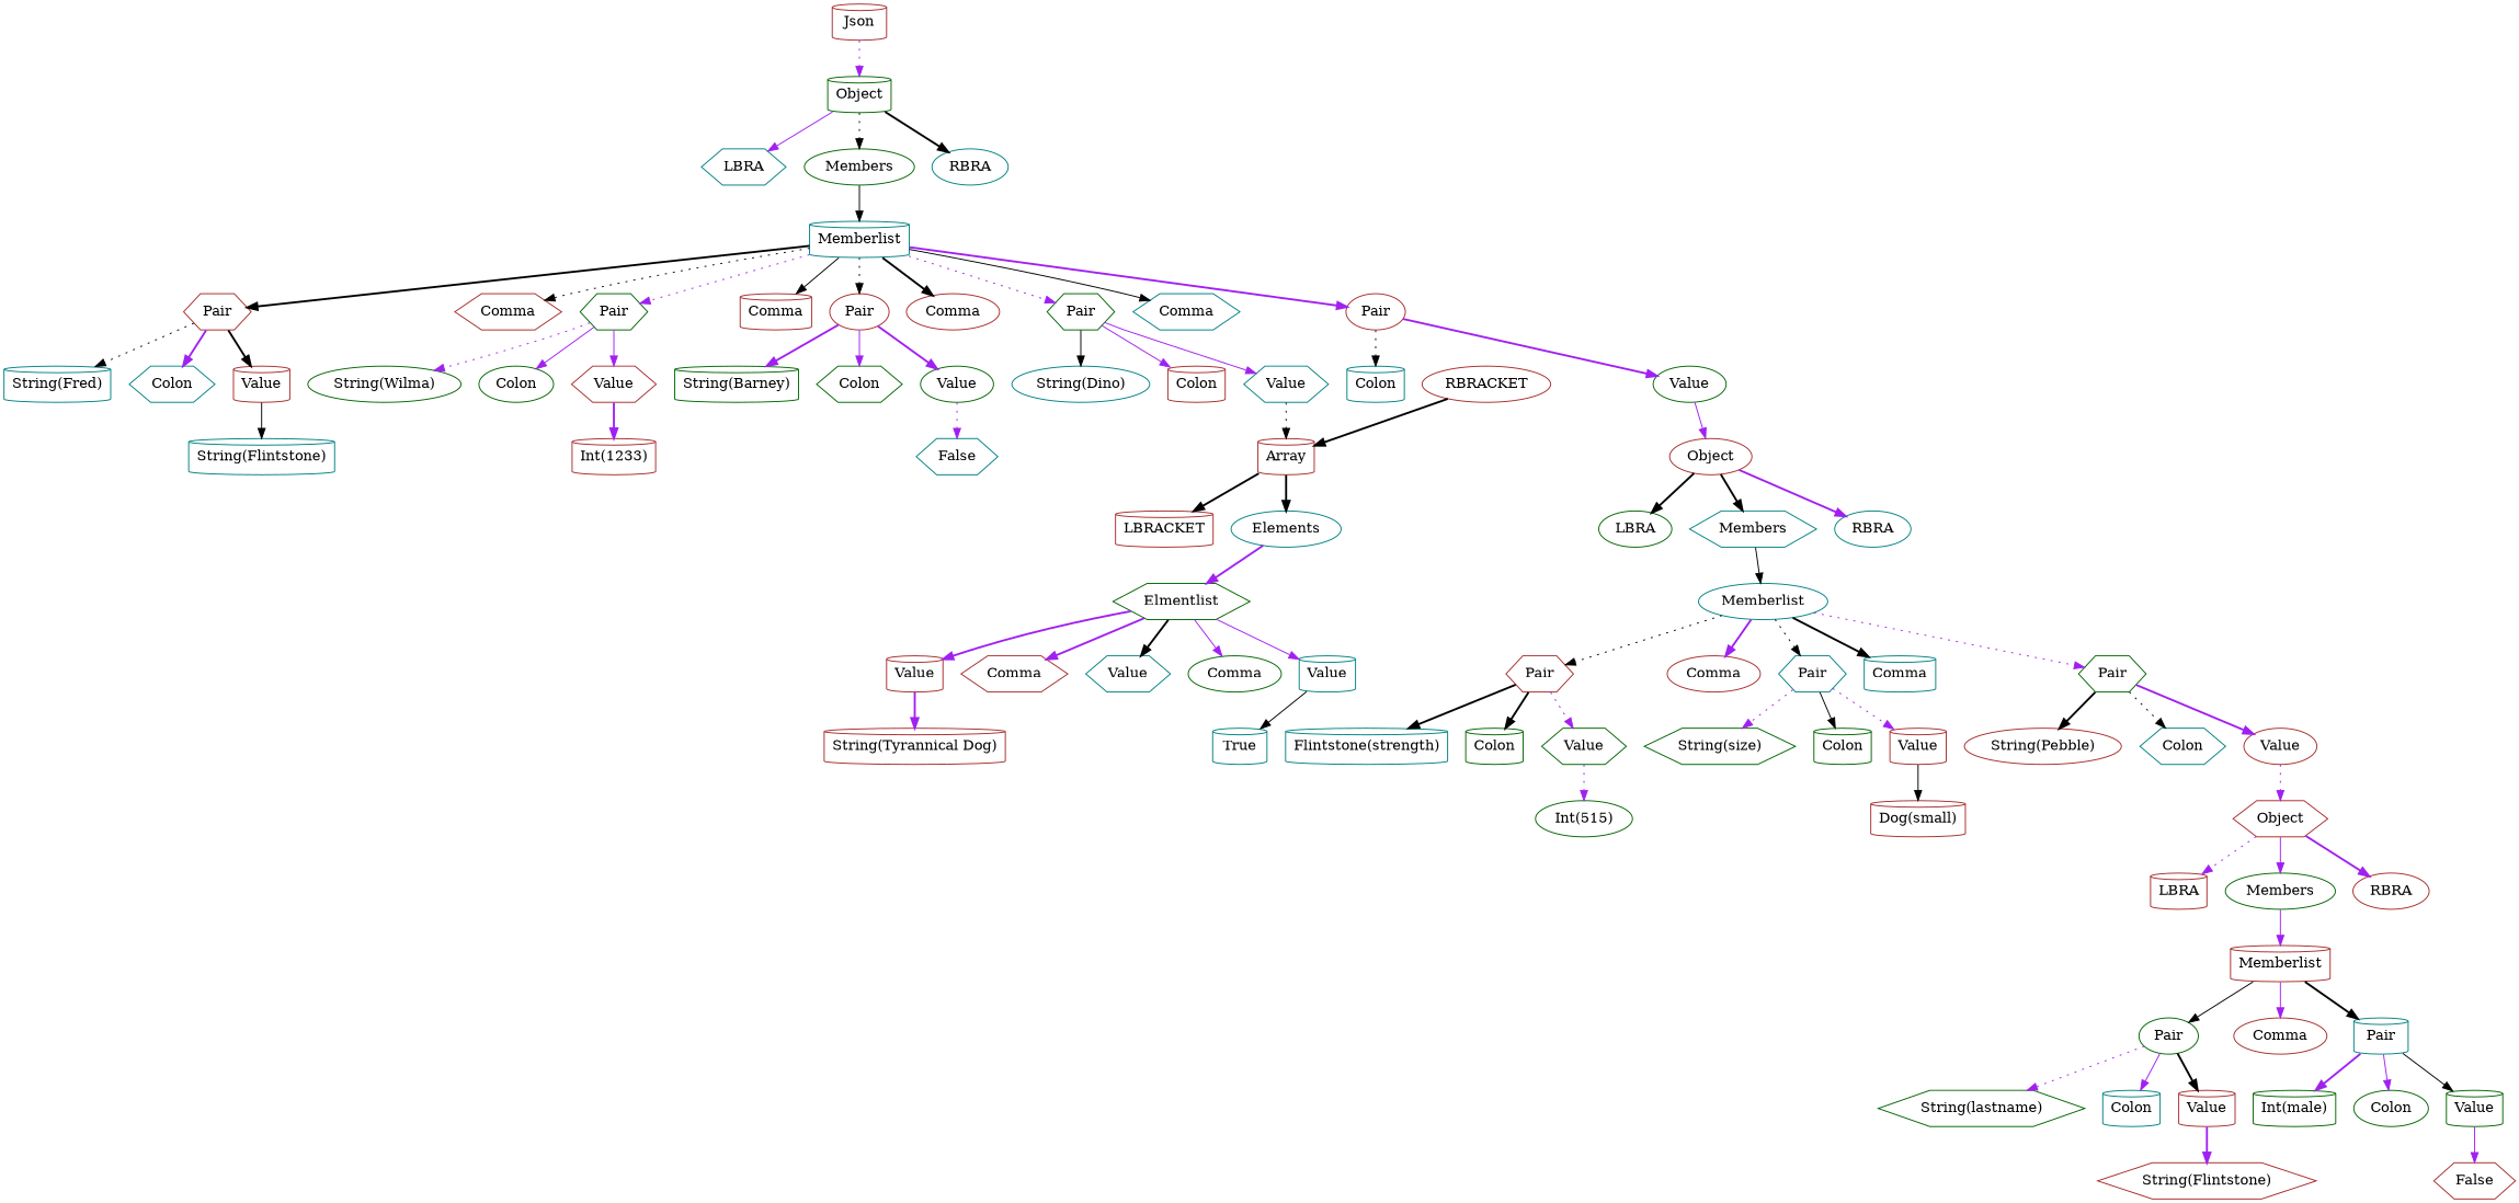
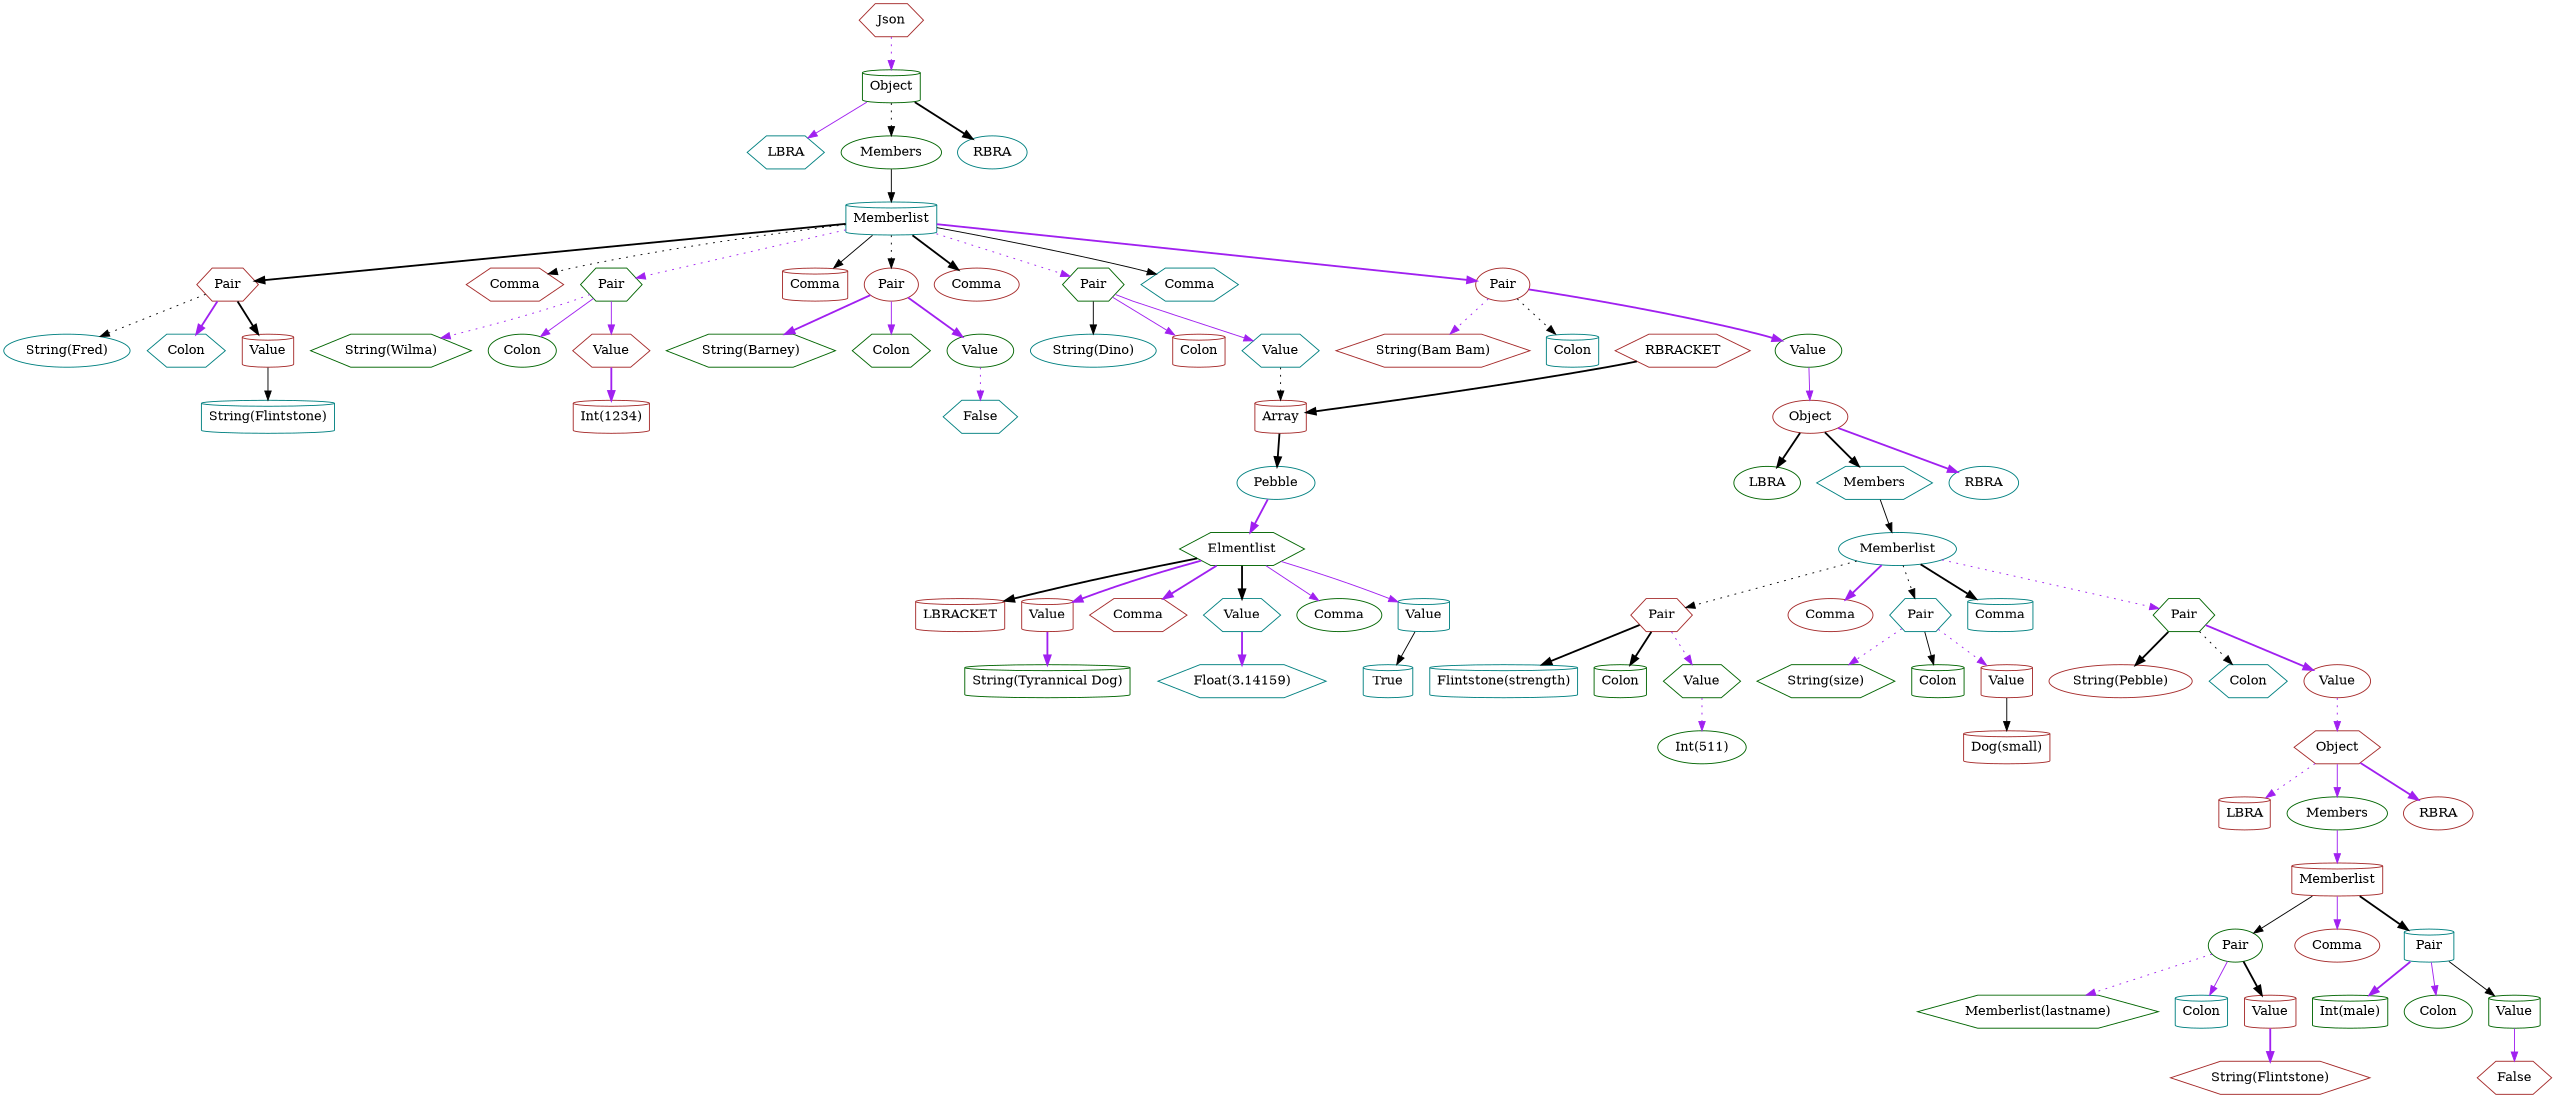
  digraph {
    node [color=brown shape=hexagon]
    edge [color=purple style=bold]
-   n1 [label=Json shape=cylinder]
+   n1 [label=Json]
    n2 [color=darkgreen label=Object shape=cylinder]
    n3 [color=teal label=LBRA]
    n4 [color=darkgreen label=Members shape=ellipse]
    n5 [color=teal label=RBRA shape=ellipse]
    n6 [color=teal label=Memberlist shape=cylinder]
    n7 [label=Pair]
    n8 [label=Comma]
    n9 [color=darkgreen label=Pair]
    n10 [label=Comma shape=cylinder]
    n11 [label=Pair shape=ellipse]
    n12 [label=Comma shape=ellipse]
    n13 [color=darkgreen label=Pair]
    n14 [color=teal label=Comma]
    n15 [label=Pair shape=ellipse]
-   n16 [color=teal label="String(Fred)" shape=cylinder]
+   n16 [color=teal label="String(Fred)" shape=ellipse]
    n17 [color=teal label=Colon]
    n18 [label=Value shape=cylinder]
-   n19 [color=darkgreen label="String(Wilma)" shape=ellipse]
+   n19 [color=darkgreen label="String(Wilma)"]
    n20 [color=darkgreen label=Colon shape=ellipse]
    n21 [label=Value]
-   n22 [color=darkgreen label="String(Barney)" shape=cylinder]
+   n22 [color=darkgreen label="String(Barney)"]
    n23 [color=darkgreen label=Colon]
    n24 [color=darkgreen label=Value shape=ellipse]
    n25 [color=teal label="String(Dino)" shape=ellipse]
    n26 [label=Colon shape=cylinder]
    n27 [color=teal label=Value]
+   n28 [label="String(Bam Bam)"]
    n29 [color=teal label=Colon shape=cylinder]
    n30 [color=darkgreen label=Value shape=ellipse]
    n31 [color=teal label="String(Flintstone)" shape=cylinder]
-   n32 [label="Int(1233)" shape=cylinder]
+   n32 [label="Int(1234)" shape=cylinder]
    n33 [color=teal label=False]
    n34 [label=Array shape=cylinder]
    n35 [label=LBRACKET shape=cylinder]
-   n36 [color=teal label=Elements shape=ellipse]
+   n36 [color=teal label=Pebble shape=ellipse]
    n37 [color=darkgreen label=Elmentlist]
-   n38 [label=RBRACKET shape=ellipse]
+   n38 [label=RBRACKET]
    n39 [label=Value shape=cylinder]
    n40 [label=Comma]
    n41 [color=teal label=Value]
    n42 [color=darkgreen label=Comma shape=ellipse]
    n43 [color=teal label=Value shape=cylinder]
-   n44 [label="String(Tyrannical Dog)" shape=cylinder]
+   n44 [color=darkgreen label="String(Tyrannical Dog)" shape=cylinder]
+   n45 [color=teal label="Float(3.14159)"]
    n46 [color=teal label=True shape=cylinder]
    n47 [label=Object shape=ellipse]
    n48 [color=darkgreen label=LBRA shape=ellipse]
    n49 [color=teal label=Members]
    n50 [color=teal label=RBRA shape=ellipse]
    n51 [color=teal label=Memberlist shape=ellipse]
    n52 [label=Pair]
    n53 [label=Comma shape=ellipse]
    n54 [color=teal label=Pair]
    n55 [color=teal label=Comma shape=cylinder]
    n56 [color=darkgreen label=Pair]
    n57 [color=teal label="Flintstone(strength)" shape=cylinder]
    n58 [color=darkgreen label=Colon shape=cylinder]
    n59 [color=darkgreen label=Value]
    n60 [color=darkgreen label="String(size)"]
    n61 [color=darkgreen label=Colon shape=cylinder]
    n62 [label=Value shape=cylinder]
    n63 [label="String(Pebble)" shape=ellipse]
    n64 [color=teal label=Colon]
    n65 [label=Value shape=ellipse]
-   n66 [color=darkgreen label="Int(515)" shape=ellipse]
+   n66 [color=darkgreen label="Int(511)" shape=ellipse]
    n67 [label="Dog(small)" shape=cylinder]
    n68 [label=Object]
    n69 [label=LBRA shape=cylinder]
    n70 [color=darkgreen label=Members shape=ellipse]
    n71 [label=RBRA shape=ellipse]
    n72 [label=Memberlist shape=cylinder]
    n73 [color=darkgreen label=Pair shape=ellipse]
    n74 [label=Comma shape=ellipse]
    n75 [color=teal label=Pair shape=cylinder]
-   n76 [color=darkgreen label="String(lastname)"]
+   n76 [color=darkgreen label="Memberlist(lastname)"]
    n77 [color=teal label=Colon shape=cylinder]
    n78 [label=Value shape=cylinder]
    n79 [color=darkgreen label="Int(male)" shape=cylinder]
    n80 [color=darkgreen label=Colon shape=ellipse]
    n81 [color=darkgreen label=Value shape=cylinder]
    n82 [label="String(Flintstone)"]
    n83 [label=False]
    n1 -> n2 [style=dotted]
    n2 -> n3 [style=solid]
    n2 -> n4 [color=black style=dotted]
    n2 -> n5 [color=black]
    n4 -> n6 [color=black style=solid]
    n6 -> n7 [color=black]
    n6 -> n8 [color=black style=dotted]
    n6 -> n9 [style=dotted]
    n6 -> n10 [color=black style=solid]
    n6 -> n11 [color=black style=dotted]
    n6 -> n12 [color=black]
    n6 -> n13 [style=dotted]
    n6 -> n14 [color=black style=solid]
    n6 -> n15
    n7 -> n16 [color=black style=dotted]
    n7 -> n17
    n7 -> n18 [color=black]
    n9 -> n19 [style=dotted]
    n9 -> n20 [style=solid]
    n9 -> n21 [style=solid]
    n11 -> n22
    n11 -> n23 [style=solid]
    n11 -> n24
    n13 -> n25 [color=black style=solid]
    n13 -> n26 [style=solid]
    n13 -> n27 [style=solid]
+   n15 -> n28 [style=dotted]
    n15 -> n29 [color=black style=dotted]
    n15 -> n30
    n18 -> n31 [color=black style=solid]
    n21 -> n32
    n24 -> n33 [style=dotted]
    n27 -> n34 [color=black style=dotted]
    n30 -> n47 [style=solid]
-   n34 -> n35 [color=black]
+   n37 -> n35 [color=black]
    n34 -> n36 [color=black]
    n36 -> n37
    n37 -> n39
    n37 -> n40
    n37 -> n41 [color=black]
    n37 -> n42 [style=solid]
    n37 -> n43 [style=solid]
    n38 -> n34 [color=black]
    n39 -> n44
+   n41 -> n45
    n43 -> n46 [color=black style=solid]
    n47 -> n48 [color=black]
    n47 -> n49 [color=black]
    n47 -> n50
    n49 -> n51 [color=black style=solid]
    n51 -> n52 [color=black style=dotted]
    n51 -> n53
    n51 -> n54 [color=black style=dotted]
    n51 -> n55 [color=black]
    n51 -> n56 [style=dotted]
    n52 -> n57 [color=black]
    n52 -> n58 [color=black]
    n52 -> n59 [style=dotted]
    n54 -> n60 [style=dotted]
    n54 -> n61 [color=black style=solid]
    n54 -> n62 [style=dotted]
    n56 -> n63 [color=black]
    n56 -> n64 [color=black style=dotted]
    n56 -> n65
    n59 -> n66 [style=dotted]
    n62 -> n67 [color=black style=solid]
    n65 -> n68 [style=dotted]
    n68 -> n69 [style=dotted]
    n68 -> n70 [style=solid]
    n68 -> n71
    n70 -> n72 [style=solid]
    n72 -> n73 [color=black style=solid]
    n72 -> n74 [style=solid]
    n72 -> n75 [color=black]
    n73 -> n76 [style=dotted]
    n73 -> n77 [style=solid]
    n73 -> n78 [color=black]
    n75 -> n79
    n75 -> n80 [style=solid]
    n75 -> n81 [color=black style=solid]
    n78 -> n82
    n81 -> n83 [style=solid]
  }
